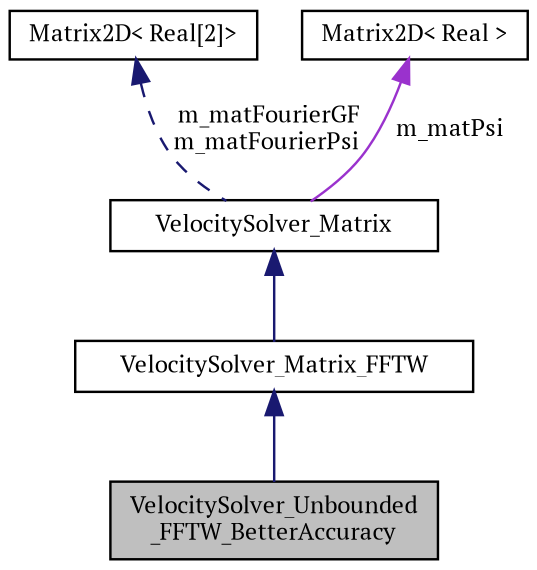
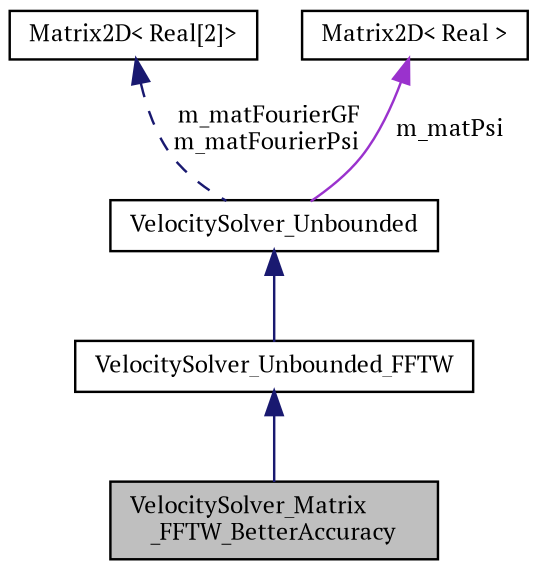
  digraph {
    fontname="PT Serif"
    node [color=black fillcolor=white fontname="PT Serif" fontsize=10 shape=record style=filled]
    edge [color=midnightblue dir=back fontname="PT Serif" fontsize=10 labelfontname=Helvetica labelfontsize=10 style=solid]
-   n1 [fillcolor=grey75 fontcolor=black height=0.2 label="VelocitySolver_Unbounded\l_FFTW_BetterAccuracy" width=0.4]
-   n2 [height=0.2 label=VelocitySolver_Matrix_FFTW width=0.4]
-   n3 [height=0.2 label=VelocitySolver_Matrix width=0.4]
+   n1 [fillcolor=grey75 fontcolor=black height=0.2 label="VelocitySolver_Matrix\l_FFTW_BetterAccuracy" width=0.4]
+   n2 [height=0.2 label=VelocitySolver_Unbounded_FFTW width=0.4]
+   n3 [height=0.2 label=VelocitySolver_Unbounded width=0.4]
    n4 [height=0.2 label="Matrix2D\< Real[2]\>" width=0.4]
    n5 [height=0.2 label="Matrix2D\< Real \>" width=0.4]
    n2 -> n1
    n3 -> n2
    n4 -> n3 [label=" m_matFourierGF\nm_matFourierPsi" style=dashed]
    n5 -> n3 [color=darkorchid3 label=" m_matPsi"]
  }
